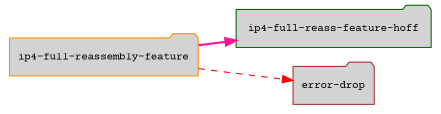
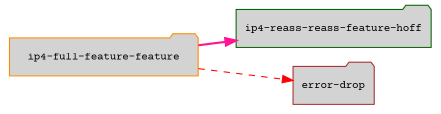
  digraph {
    fontname="Courier Prime"
    rankdir=LR
    node [fillcolor=lightgray fontcolor=black fontname="Courier Prime" fontsize=10 shape=folder style=filled]
    edge [fontname="Courier Prime" fontsize=8]
-   "ip4-full-reass-feature-hoff" [color=darkgreen]
+   "ip4-full-reass-feature-hoff" [color=darkgreen label="ip4-reass-reass-feature-hoff"]
    "error-drop" [color=brown]
-   "ip4-full-reassembly-feature" [color=darkorange]
+   "ip4-full-reassembly-feature" [color=darkorange label="ip4-full-feature-feature"]
    "ip4-full-reassembly-feature" -> "ip4-full-reass-feature-hoff" [color=deeppink style=bold]
    "ip4-full-reassembly-feature" -> "error-drop" [color=red style=dashed]
  }
